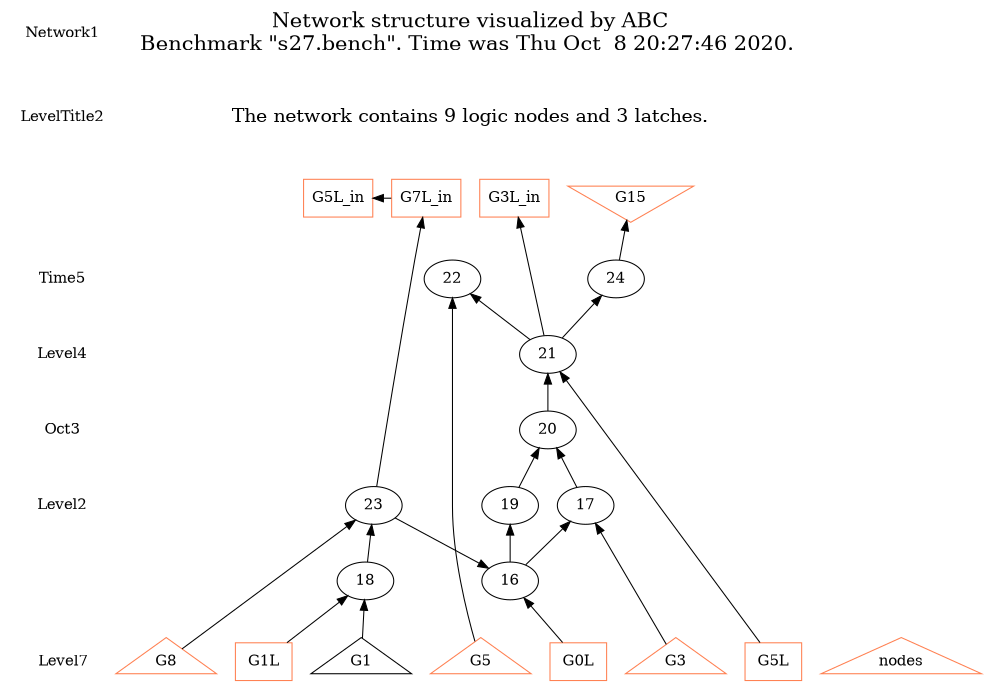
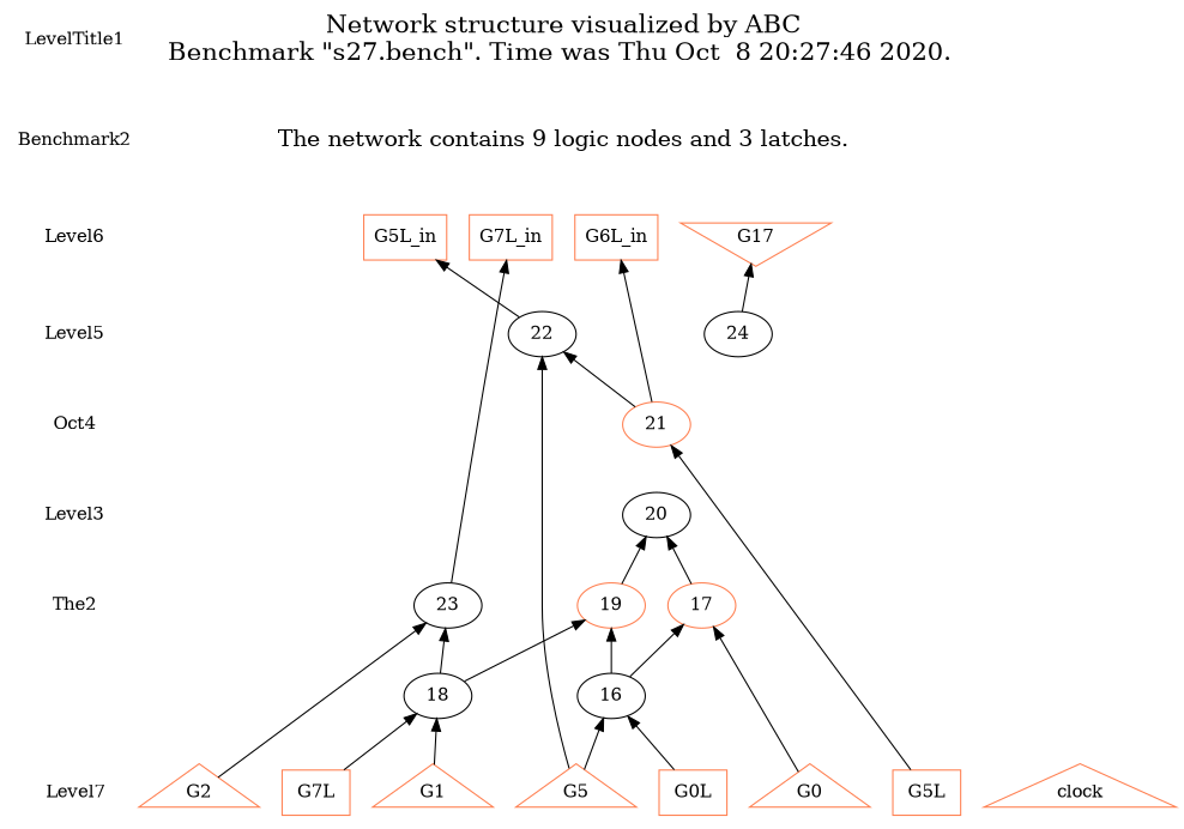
  digraph {
    node [shape=plaintext]
    edge [dir=back style=solid]
-   LevelTitle1 [label=Network1]
-   LevelTitle2
-   Level5 [label=Time5]
-   Level4
-   Level3 [label=Oct3]
-   Level2
+   LevelTitle1
+   LevelTitle2 [label=Benchmark2]
+   Level6
+   Level5
+   Level4 [label=Oct4]
+   Level3
+   Level2 [label=The2]
    n8 [label=Level7]
    n9 [fontname="Times-Roman" fontsize=20 label="Network structure visualized by ABC\nBenchmark \"s27.bench\". Time was Thu Oct  8 20:27:46 2020. "]
    n10 [fontname="Times-Roman" fontsize=18 label="The network contains 9 logic nodes and 3 latches.\n"]
-   n11 [color=coral fillcolor=coral label=G15 shape=invtriangle]
+   n11 [color=coral fillcolor=coral label=G17 shape=invtriangle]
    n12 [color=coral fillcolor=coral label=G5L_in shape=box]
-   n13 [color=coral fillcolor=coral label=G3L_in shape=box]
+   n13 [color=coral fillcolor=coral label=G6L_in shape=box]
    n14 [color=coral fillcolor=coral label=G7L_in shape=box]
    n15 [label="22\n" shape=ellipse]
    n16 [label="24\n" shape=ellipse]
-   n17 [label="21\n" shape=ellipse]
+   n17 [label="21\n" shape=ellipse color=coral]
    n18 [label="20\n" shape=ellipse]
-   n19 [label="17\n" shape=ellipse]
-   n20 [label="19\n" shape=ellipse]
+   n19 [label="17\n" shape=ellipse color=coral]
+   n20 [label="19\n" shape=ellipse color=coral]
    n21 [label="23\n" shape=ellipse]
    n22 [label="16\n" shape=ellipse]
    n23 [label="18\n" shape=ellipse]
-   n24 [color=coral fillcolor=coral label=nodes shape=triangle]
+   n24 [color=coral fillcolor=coral label=clock shape=triangle]
    n25 [color=coral fillcolor=coral label=G5 shape=triangle]
-   n26 [color=black fillcolor=coral label=G1 shape=triangle]
-   n27 [color=coral fillcolor=coral label=G8 shape=triangle]
-   n28 [color=coral fillcolor=coral label=G3 shape=triangle]
+   n26 [color=coral fillcolor=coral label=G1 shape=triangle]
+   n27 [color=coral fillcolor=coral label=G2 shape=triangle]
+   n28 [color=coral fillcolor=coral label=G0 shape=triangle]
    n29 [color=coral fillcolor=coral label=G5L shape=box]
    n30 [color=coral fillcolor=coral label=G0L shape=box]
-   n31 [color=coral fillcolor=coral label=G1L shape=box]
+   n31 [color=coral fillcolor=coral label=G7L shape=box]
    subgraph sub_1 {
      LevelTitle1
      LevelTitle2
+     Level6
      Level5
      Level4
      Level3
      Level2
      n8
    }
    subgraph sub_2 {
      rank=same
      LevelTitle1
      n9
    }
    subgraph sub_3 {
      rank=same
      LevelTitle2
      n10
    }
    subgraph sub_4 {
      rank=same
+     Level6
      n11
      n12
      n13
      n14
    }
    subgraph sub_5 {
      rank=same
      Level5
      n15
      n16
    }
    subgraph sub_6 {
      rank=same
      Level4
      n17
    }
    subgraph sub_7 {
      rank=same
      Level3
      n18
    }
    subgraph sub_8 {
      rank=same
      Level2
      n19
      n20
      n21
    }
    subgraph sub_9 {
      rank=same
      n22
      n23
    }
    subgraph sub_10 {
      rank=same
      n8
      n24
      n25
      n26
      n27
      n28
      n29
      n30
      n31
    }
    LevelTitle1 -> LevelTitle2 [style=invis]
+   LevelTitle2 -> Level6 [style=invis]
+   Level6 -> Level5 [style=invis]
    Level5 -> Level4 [style=invis]
    Level4 -> Level3 [style=invis]
    Level3 -> Level2 [style=invis]
    n9 -> n10 [style=invis]
    n10 -> n11 [style=invis]
    n10 -> n12 [style=invis]
    n10 -> n13 [style=invis]
    n10 -> n14 [style=invis]
    n11 -> n16
-   n12 -> n14
+   n12 -> n15
    n13 -> n17
    n14 -> n21
    n15 -> n17
    n15 -> n25
-   n16 -> n17
-   n17 -> n18
    n17 -> n29
    n18 -> n19
    n18 -> n20
    n19 -> n22
    n19 -> n28
    n20 -> n22
+   n20 -> n23
    n21 -> n23
    n21 -> n27
-   n22 -> n21
+   n22 -> n25
    n22 -> n30
    n23 -> n26
    n23 -> n31
  }
